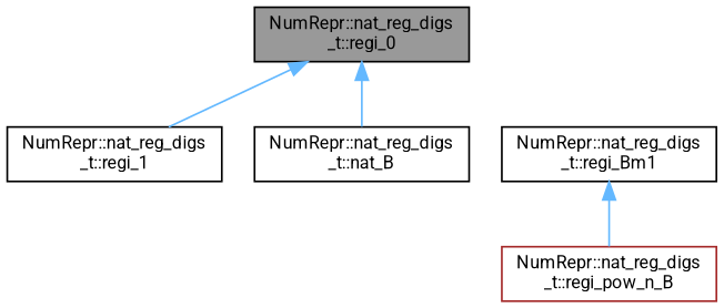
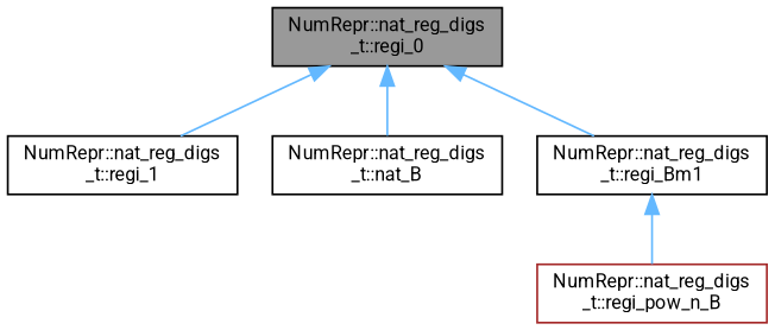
  digraph {
    fontname=Roboto
    rankdir=TB
    node [color=black fillcolor=white fontname=Roboto fontsize=10 shape=box style=filled]
    edge [color=steelblue1 dir=back fontname=Roboto fontsize=10 labelfontname=Helvetica labelfontsize=10 style=solid]
    n1 [fillcolor=grey60 fontcolor=black height=0.2 label="NumRepr::nat_reg_digs\l_t::regi_0" width=0.4]
    n2 [height=0.2 label="NumRepr::nat_reg_digs\l_t::regi_1" width=0.4]
    n3 [height=0.2 label="NumRepr::nat_reg_digs\l_t::nat_B" width=0.4]
    n4 [height=0.2 label="NumRepr::nat_reg_digs\l_t::regi_Bm1" width=0.4]
    n5 [color=brown height=0.2 label="NumRepr::nat_reg_digs\l_t::regi_pow_n_B" width=0.4]
    n1 -> n2
    n1 -> n3
+   n1 -> n4
    n4 -> n5
  }
